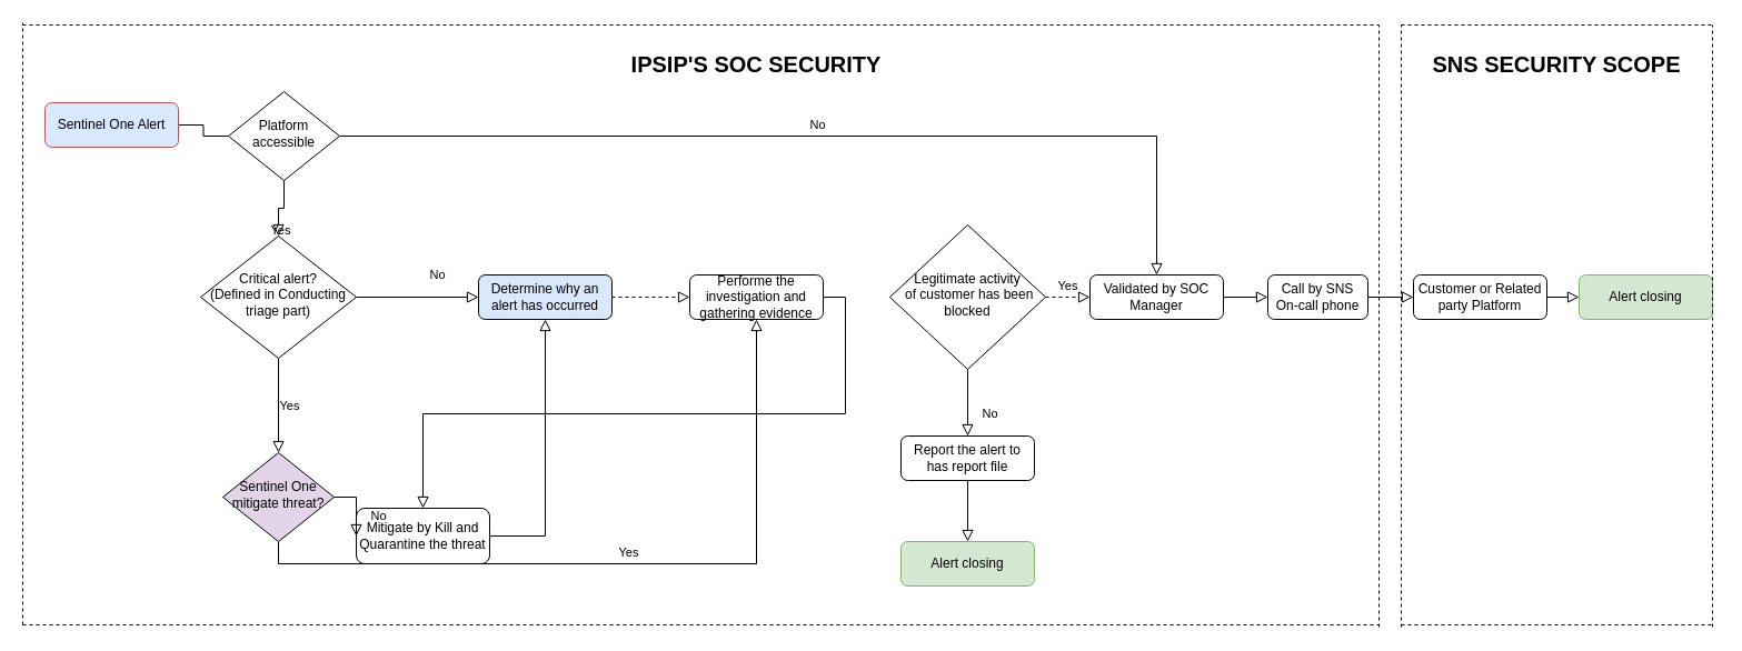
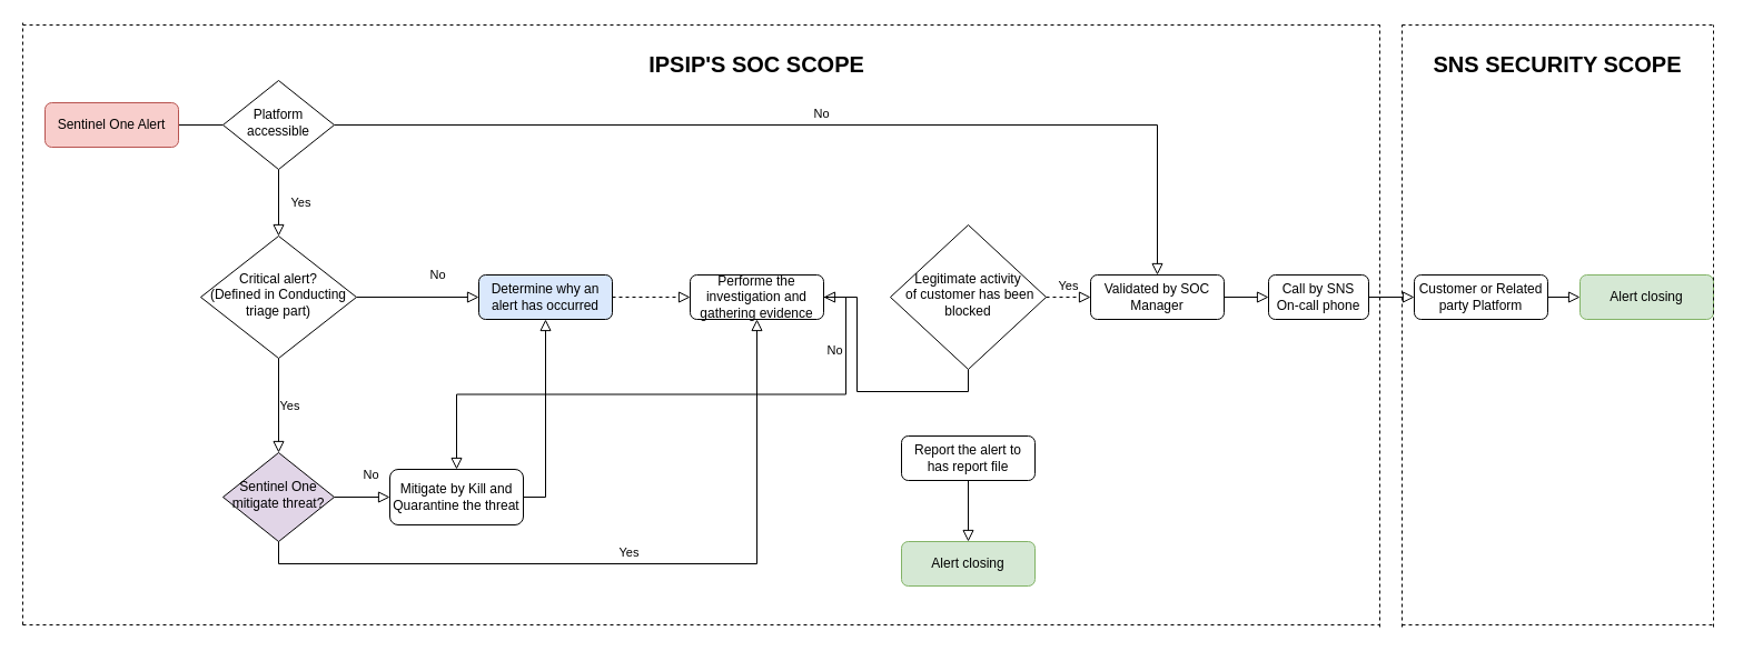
  <mxCell id="0" />
  <mxCell id="1" parent="0" />
  <mxCell id="2" value="" style="rounded=0;html=1;jettySize=auto;orthogonalLoop=1;fontSize=11;endArrow=none;endFill=0;endSize=8;strokeWidth=1;shadow=0;labelBackgroundColor=none;edgeStyle=orthogonalEdgeStyle;" parent="1" source="3" target="6" edge="1"><mxGeometry relative="1" as="geometry" /></mxCell>
- <mxCell id="3" value="Sentinel One Alert" style="rounded=1;whiteSpace=wrap;html=1;fontSize=12;glass=0;strokeWidth=1;shadow=0;fillColor=#dae8fc;strokeColor=#b85450;" parent="1" vertex="1"><mxGeometry x="40" y="92" width="120" height="40" as="geometry" /></mxCell>
+ <mxCell id="3" value="Sentinel One Alert" style="rounded=1;whiteSpace=wrap;html=1;fontSize=12;glass=0;strokeWidth=1;shadow=0;fillColor=#f8cecc;strokeColor=#b85450;" parent="1" vertex="1"><mxGeometry x="40" y="92" width="120" height="40" as="geometry" /></mxCell>
  <mxCell id="4" value="Yes" style="rounded=0;html=1;jettySize=auto;orthogonalLoop=1;fontSize=11;endArrow=block;endFill=0;endSize=8;strokeWidth=1;shadow=0;labelBackgroundColor=none;edgeStyle=orthogonalEdgeStyle;" parent="1" source="6" target="9" edge="1"><mxGeometry y="20" relative="1" as="geometry"><mxPoint as="offset" /></mxGeometry></mxCell>
  <mxCell id="5" value="No" style="edgeStyle=orthogonalEdgeStyle;rounded=0;html=1;jettySize=auto;orthogonalLoop=1;fontSize=11;endArrow=block;endFill=0;endSize=8;strokeWidth=1;shadow=0;labelBackgroundColor=none;entryX=0.5;entryY=0;entryDx=0;entryDy=0;" parent="1" source="6" target="38" edge="1"><mxGeometry y="10" relative="1" as="geometry"><mxPoint as="offset" /><mxPoint x="670" y="112" as="targetPoint" /></mxGeometry></mxCell>
- <mxCell id="6" value="Platform accessible" style="rhombus;whiteSpace=wrap;html=1;shadow=0;fontFamily=Helvetica;fontSize=12;align=center;strokeWidth=1;spacing=6;spacingTop=-4;" parent="1" vertex="1"><mxGeometry x="205" y="82" width="100" height="80" as="geometry" /></mxCell>
+ <mxCell id="6" value="Platform accessible" style="rhombus;whiteSpace=wrap;html=1;shadow=0;fontFamily=Helvetica;fontSize=12;align=center;strokeWidth=1;spacing=6;spacingTop=-4;" parent="1" vertex="1"><mxGeometry x="200" y="72" width="100" height="80" as="geometry" /></mxCell>
  <mxCell id="7" value="No" style="rounded=0;html=1;jettySize=auto;orthogonalLoop=1;fontSize=11;endArrow=block;endFill=0;endSize=8;strokeWidth=1;shadow=0;labelBackgroundColor=none;edgeStyle=orthogonalEdgeStyle;entryX=0;entryY=0.5;entryDx=0;entryDy=0;" parent="1" source="9" target="11" edge="1"><mxGeometry x="0.333" y="20" relative="1" as="geometry"><mxPoint as="offset" /><mxPoint x="400" y="232" as="targetPoint" /></mxGeometry></mxCell>
  <mxCell id="8" value="Yes" style="edgeStyle=orthogonalEdgeStyle;rounded=0;html=1;jettySize=auto;orthogonalLoop=1;fontSize=11;endArrow=block;endFill=0;endSize=8;strokeWidth=1;shadow=0;labelBackgroundColor=none;entryX=0.5;entryY=0;entryDx=0;entryDy=0;" parent="1" source="9" target="17" edge="1"><mxGeometry y="10" relative="1" as="geometry"><mxPoint as="offset" /></mxGeometry></mxCell>
  <mxCell id="9" value="Critical alert?&lt;br&gt;(Defined in&amp;nbsp;Conducting triage part)" style="rhombus;whiteSpace=wrap;html=1;shadow=0;fontFamily=Helvetica;fontSize=12;align=center;strokeWidth=1;spacing=6;spacingTop=-4;" parent="1" vertex="1"><mxGeometry x="180" y="212" width="140" height="110" as="geometry" /></mxCell>
- <mxCell id="10" value="Mitigate by Kill and Quarantine the threat" style="rounded=1;whiteSpace=wrap;html=1;fontSize=12;glass=0;strokeWidth=1;shadow=0;" parent="1" vertex="1"><mxGeometry x="320" y="457" width="120" height="50" as="geometry" /></mxCell>
+ <mxCell id="10" value="Mitigate by Kill and Quarantine the threat" style="rounded=1;whiteSpace=wrap;html=1;fontSize=12;glass=0;strokeWidth=1;shadow=0;" parent="1" vertex="1"><mxGeometry x="350" y="422" width="120" height="50" as="geometry" /></mxCell>
  <mxCell id="11" value="Determine why an alert has occurred" style="rounded=1;whiteSpace=wrap;html=1;fontSize=12;glass=0;strokeWidth=1;shadow=0;fillColor=#dae8fc;" vertex="1" parent="1"><mxGeometry x="430" y="247" width="120" height="40" as="geometry" /></mxCell>
  <mxCell id="12" value="Performe the investigation and gathering evidence" style="rounded=1;whiteSpace=wrap;html=1;fontSize=12;glass=0;strokeWidth=1;shadow=0;" vertex="1" parent="1"><mxGeometry x="620" y="247" width="120" height="40" as="geometry" /></mxCell>
  <mxCell id="13" value="" style="rounded=0;html=1;jettySize=auto;orthogonalLoop=1;fontSize=11;endArrow=block;endFill=0;endSize=8;strokeWidth=1;shadow=0;labelBackgroundColor=none;edgeStyle=orthogonalEdgeStyle;entryX=0;entryY=0.5;entryDx=0;entryDy=0;exitX=1;exitY=0.5;exitDx=0;exitDy=0;dashed=1;" edge="1" parent="1" source="11" target="12"><mxGeometry x="0.333" y="20" relative="1" as="geometry"><mxPoint as="offset" /><mxPoint x="310" y="242" as="sourcePoint" /><mxPoint x="400" y="242" as="targetPoint" /></mxGeometry></mxCell>
  <mxCell id="14" value="Legitimate activity&lt;br&gt;&amp;nbsp;of customer has been blocked" style="rhombus;whiteSpace=wrap;html=1;shadow=0;fontFamily=Helvetica;fontSize=12;align=center;strokeWidth=1;spacing=6;spacingTop=-4;" vertex="1" parent="1"><mxGeometry x="800" y="202" width="140" height="130" as="geometry" /></mxCell>
  <mxCell id="15" value="" style="rounded=0;html=1;jettySize=auto;orthogonalLoop=1;fontSize=11;endArrow=block;endFill=0;endSize=8;strokeWidth=1;shadow=0;labelBackgroundColor=none;edgeStyle=orthogonalEdgeStyle;exitX=1;exitY=0.5;exitDx=0;exitDy=0;" edge="1" parent="1" source="12" target="10"><mxGeometry x="0.333" y="20" relative="1" as="geometry"><mxPoint as="offset" /><mxPoint x="520" y="242" as="sourcePoint" /><mxPoint x="600" y="242" as="targetPoint" /></mxGeometry></mxCell>
  <mxCell id="16" value="Report the alert to has report file" style="rounded=1;whiteSpace=wrap;html=1;fontSize=12;glass=0;strokeWidth=1;shadow=0;" vertex="1" parent="1"><mxGeometry x="810" y="392" width="120" height="40" as="geometry" /></mxCell>
  <mxCell id="17" value="Sentinel One mitigate threat?" style="rhombus;whiteSpace=wrap;html=1;shadow=0;fontFamily=Helvetica;fontSize=12;align=center;strokeWidth=1;spacing=6;spacingTop=-4;fillColor=#e1d5e7;" vertex="1" parent="1"><mxGeometry x="200" y="407" width="100" height="80" as="geometry" /></mxCell>
  <mxCell id="18" value="No" style="rounded=0;html=1;jettySize=auto;orthogonalLoop=1;fontSize=11;endArrow=block;endFill=0;endSize=8;strokeWidth=1;shadow=0;labelBackgroundColor=none;edgeStyle=orthogonalEdgeStyle;entryX=0;entryY=0.5;entryDx=0;entryDy=0;exitX=1;exitY=0.5;exitDx=0;exitDy=0;" edge="1" parent="1" source="17" target="10"><mxGeometry x="0.333" y="20" relative="1" as="geometry"><mxPoint as="offset" /><mxPoint x="340" y="412" as="sourcePoint" /><mxPoint x="430" y="412" as="targetPoint" /></mxGeometry></mxCell>
  <mxCell id="19" value="" style="rounded=0;html=1;jettySize=auto;orthogonalLoop=1;fontSize=11;endArrow=block;endFill=0;endSize=8;strokeWidth=1;shadow=0;labelBackgroundColor=none;edgeStyle=orthogonalEdgeStyle;entryX=0.5;entryY=1;entryDx=0;entryDy=0;exitX=1;exitY=0.5;exitDx=0;exitDy=0;" edge="1" parent="1" source="10" target="11"><mxGeometry x="0.333" y="20" relative="1" as="geometry"><mxPoint as="offset" /><mxPoint x="560" y="412" as="sourcePoint" /><mxPoint x="640" y="412" as="targetPoint" /></mxGeometry></mxCell>
  <mxCell id="20" value="Yes" style="edgeStyle=orthogonalEdgeStyle;rounded=0;html=1;jettySize=auto;orthogonalLoop=1;fontSize=11;endArrow=block;endFill=0;endSize=8;strokeWidth=1;shadow=0;labelBackgroundColor=none;entryX=0;entryY=0.5;entryDx=0;entryDy=0;exitX=1;exitY=0.5;exitDx=0;exitDy=0;dashed=1;" edge="1" parent="1" source="14" target="38"><mxGeometry y="10" relative="1" as="geometry"><mxPoint as="offset" /><mxPoint x="260" y="282" as="sourcePoint" /><mxPoint x="260" y="372" as="targetPoint" /></mxGeometry></mxCell>
- <mxCell id="21" value="No" style="rounded=0;html=1;jettySize=auto;orthogonalLoop=1;fontSize=11;endArrow=block;endFill=0;endSize=8;strokeWidth=1;shadow=0;labelBackgroundColor=none;edgeStyle=orthogonalEdgeStyle;entryX=0.5;entryY=0;entryDx=0;entryDy=0;exitX=0.5;exitY=1;exitDx=0;exitDy=0;" edge="1" parent="1" source="14" target="16"><mxGeometry x="0.333" y="20" relative="1" as="geometry"><mxPoint as="offset" /><mxPoint x="830" y="302" as="sourcePoint" /><mxPoint x="430" y="242" as="targetPoint" /></mxGeometry></mxCell>
+ <mxCell id="21" value="No" style="rounded=0;html=1;jettySize=auto;orthogonalLoop=1;fontSize=11;endArrow=block;endFill=0;endSize=8;strokeWidth=1;shadow=0;labelBackgroundColor=none;edgeStyle=orthogonalEdgeStyle;exitX=0.5;exitY=1;exitDx=0;exitDy=0;" edge="1" parent="1" source="14" target="12"><mxGeometry x="0.333" y="20" relative="1" as="geometry"><mxPoint as="offset" /><mxPoint x="830" y="302" as="sourcePoint" /><mxPoint x="430" y="242" as="targetPoint" /></mxGeometry></mxCell>
  <mxCell id="22" value="Customer or Related party Platform" style="rounded=1;whiteSpace=wrap;html=1;fontSize=12;glass=0;strokeWidth=1;shadow=0;" vertex="1" parent="1"><mxGeometry x="1271" y="247" width="120" height="40" as="geometry" /></mxCell>
  <mxCell id="23" value="Alert closing" style="rounded=1;whiteSpace=wrap;html=1;fontSize=12;glass=0;strokeWidth=1;shadow=0;fillColor=#d5e8d4;strokeColor=#82b366;" vertex="1" parent="1"><mxGeometry x="1420" y="247" width="120" height="40" as="geometry" /></mxCell>
  <mxCell id="24" value="" style="rounded=0;html=1;jettySize=auto;orthogonalLoop=1;fontSize=11;endArrow=block;endFill=0;endSize=8;strokeWidth=1;shadow=0;labelBackgroundColor=none;edgeStyle=orthogonalEdgeStyle;entryX=0;entryY=0.5;entryDx=0;entryDy=0;exitX=1;exitY=0.5;exitDx=0;exitDy=0;" edge="1" parent="1" source="39" target="22"><mxGeometry x="0.333" y="20" relative="1" as="geometry"><mxPoint as="offset" /><mxPoint x="720" y="242" as="sourcePoint" /><mxPoint x="770" y="242" as="targetPoint" /></mxGeometry></mxCell>
  <mxCell id="25" value="" style="rounded=0;html=1;jettySize=auto;orthogonalLoop=1;fontSize=11;endArrow=block;endFill=0;endSize=8;strokeWidth=1;shadow=0;labelBackgroundColor=none;edgeStyle=orthogonalEdgeStyle;entryX=0;entryY=0.5;entryDx=0;entryDy=0;exitX=1;exitY=0.5;exitDx=0;exitDy=0;" edge="1" parent="1" source="22" target="23"><mxGeometry x="0.333" y="20" relative="1" as="geometry"><mxPoint as="offset" /><mxPoint x="1110" y="242" as="sourcePoint" /><mxPoint x="1161" y="242" as="targetPoint" /></mxGeometry></mxCell>
  <mxCell id="26" value="Yes" style="edgeStyle=orthogonalEdgeStyle;rounded=0;html=1;jettySize=auto;orthogonalLoop=1;fontSize=11;endArrow=block;endFill=0;endSize=8;strokeWidth=1;shadow=0;labelBackgroundColor=none;exitX=0.5;exitY=1;exitDx=0;exitDy=0;entryX=0.5;entryY=1;entryDx=0;entryDy=0;" edge="1" parent="1" source="17" target="12"><mxGeometry y="10" relative="1" as="geometry"><mxPoint as="offset" /><mxPoint x="260" y="282" as="sourcePoint" /><mxPoint x="250" y="482" as="targetPoint" /></mxGeometry></mxCell>
  <mxCell id="27" value="Alert closing" style="rounded=1;whiteSpace=wrap;html=1;fontSize=12;glass=0;strokeWidth=1;shadow=0;fillColor=#d5e8d4;strokeColor=#82b366;" vertex="1" parent="1"><mxGeometry x="810" y="487" width="120" height="40" as="geometry" /></mxCell>
  <mxCell id="28" value="" style="rounded=0;html=1;jettySize=auto;orthogonalLoop=1;fontSize=11;endArrow=block;endFill=0;endSize=8;strokeWidth=1;shadow=0;labelBackgroundColor=none;edgeStyle=orthogonalEdgeStyle;entryX=0.5;entryY=0;entryDx=0;entryDy=0;exitX=0.5;exitY=1;exitDx=0;exitDy=0;" edge="1" parent="1" source="16" target="27"><mxGeometry x="0.333" y="20" relative="1" as="geometry"><mxPoint as="offset" /><mxPoint x="750" y="277" as="sourcePoint" /><mxPoint x="810" y="277" as="targetPoint" /></mxGeometry></mxCell>
  <mxCell id="29" value="" style="endArrow=none;dashed=1;html=1;rounded=0;" edge="1" parent="1"><mxGeometry width="50" height="50" relative="1" as="geometry"><mxPoint x="20" y="562" as="sourcePoint" /><mxPoint x="20" y="20" as="targetPoint" /></mxGeometry></mxCell>
  <mxCell id="30" value="" style="endArrow=none;dashed=1;html=1;rounded=0;" edge="1" parent="1"><mxGeometry width="50" height="50" relative="1" as="geometry"><mxPoint x="20" y="562" as="sourcePoint" /><mxPoint x="1240" y="562" as="targetPoint" /></mxGeometry></mxCell>
  <mxCell id="31" value="" style="endArrow=none;dashed=1;html=1;rounded=0;" edge="1" parent="1"><mxGeometry width="50" height="50" relative="1" as="geometry"><mxPoint x="1260" y="564" as="sourcePoint" /><mxPoint x="1260" y="22" as="targetPoint" /></mxGeometry></mxCell>
  <mxCell id="32" value="" style="endArrow=none;dashed=1;html=1;rounded=0;" edge="1" parent="1"><mxGeometry width="50" height="50" relative="1" as="geometry"><mxPoint x="20" y="22" as="sourcePoint" /><mxPoint x="1240" y="22" as="targetPoint" /></mxGeometry></mxCell>
  <mxCell id="33" value="" style="endArrow=none;dashed=1;html=1;rounded=0;" edge="1" parent="1"><mxGeometry width="50" height="50" relative="1" as="geometry"><mxPoint x="1540" y="564" as="sourcePoint" /><mxPoint x="1540" y="22" as="targetPoint" /></mxGeometry></mxCell>
  <mxCell id="34" value="" style="endArrow=none;dashed=1;html=1;rounded=0;" edge="1" parent="1"><mxGeometry width="50" height="50" relative="1" as="geometry"><mxPoint x="1260" y="22" as="sourcePoint" /><mxPoint x="1540" y="22" as="targetPoint" /></mxGeometry></mxCell>
  <mxCell id="35" value="" style="endArrow=none;dashed=1;html=1;rounded=0;" edge="1" parent="1"><mxGeometry width="50" height="50" relative="1" as="geometry"><mxPoint x="1260" y="562" as="sourcePoint" /><mxPoint x="1540" y="562" as="targetPoint" /></mxGeometry></mxCell>
- <mxCell id="36" value="&lt;h1&gt;&lt;b&gt;&lt;font style=&quot;font-size: 20px;&quot;&gt;IPSIP'S SOC SECURITY&lt;/font&gt;&lt;/b&gt;&lt;/h1&gt;" style="text;html=1;strokeColor=none;fillColor=none;align=center;verticalAlign=middle;whiteSpace=wrap;rounded=0;" vertex="1" parent="1"><mxGeometry x="550" y="42" width="260" height="30" as="geometry" /></mxCell>
+ <mxCell id="36" value="&lt;h1&gt;&lt;b&gt;&lt;font style=&quot;font-size: 20px;&quot;&gt;IPSIP'S SOC SCOPE&lt;/font&gt;&lt;/b&gt;&lt;/h1&gt;" style="text;html=1;strokeColor=none;fillColor=none;align=center;verticalAlign=middle;whiteSpace=wrap;rounded=0;" vertex="1" parent="1"><mxGeometry x="550" y="42" width="260" height="30" as="geometry" /></mxCell>
  <mxCell id="37" value="&lt;h1&gt;&lt;b&gt;&lt;font style=&quot;font-size: 20px;&quot;&gt;SNS SECURITY SCOPE&lt;/font&gt;&lt;/b&gt;&lt;/h1&gt;" style="text;html=1;strokeColor=none;fillColor=none;align=center;verticalAlign=middle;whiteSpace=wrap;rounded=0;" vertex="1" parent="1"><mxGeometry x="1255" y="42" width="290" height="30" as="geometry" /></mxCell>
  <mxCell id="38" value="Validated by SOC Manager" style="rounded=1;whiteSpace=wrap;html=1;fontSize=12;glass=0;strokeWidth=1;shadow=0;" vertex="1" parent="1"><mxGeometry x="980" y="247" width="120" height="40" as="geometry" /></mxCell>
  <mxCell id="39" value="Call by SNS On-call phone" style="rounded=1;whiteSpace=wrap;html=1;fontSize=12;glass=0;strokeWidth=1;shadow=0;" vertex="1" parent="1"><mxGeometry x="1140" y="247" width="90" height="40" as="geometry" /></mxCell>
  <mxCell id="40" value="" style="rounded=0;html=1;jettySize=auto;orthogonalLoop=1;fontSize=11;endArrow=block;endFill=0;endSize=8;strokeWidth=1;shadow=0;labelBackgroundColor=none;edgeStyle=orthogonalEdgeStyle;entryX=0;entryY=0.5;entryDx=0;entryDy=0;exitX=1;exitY=0.5;exitDx=0;exitDy=0;" edge="1" parent="1" source="38" target="39"><mxGeometry x="0.333" y="20" relative="1" as="geometry"><mxPoint as="offset" /><mxPoint x="1240" y="277" as="sourcePoint" /><mxPoint x="1281" y="277" as="targetPoint" /></mxGeometry></mxCell>
  <mxCell id="41" value="" style="endArrow=none;dashed=1;html=1;rounded=0;" edge="1" parent="1"><mxGeometry width="50" height="50" relative="1" as="geometry"><mxPoint x="1240" y="564" as="sourcePoint" /><mxPoint x="1240" y="22" as="targetPoint" /></mxGeometry></mxCell>
